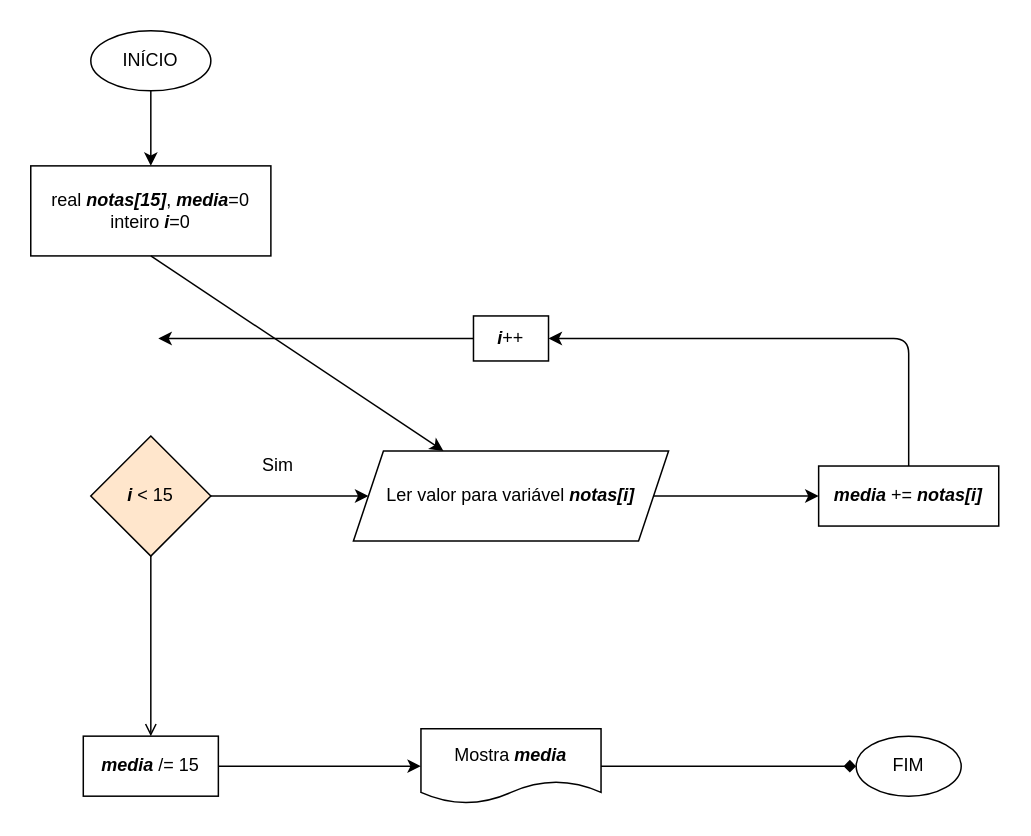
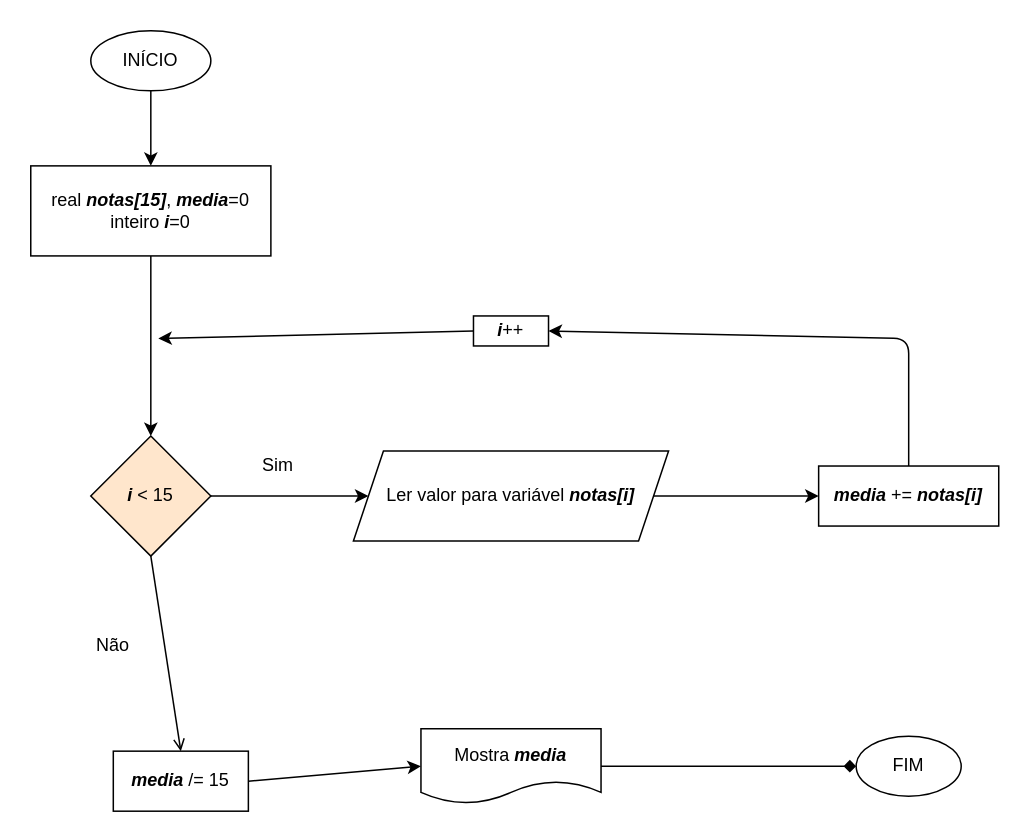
  <mxCell id="0" />
  <mxCell id="1" parent="0" />
  <mxCell id="2" value="INÍCIO" style="ellipse;whiteSpace=wrap;html=1;" vertex="1" parent="1"><mxGeometry x="60" y="20" width="80" height="40" as="geometry" /></mxCell>
  <mxCell id="3" value="real &lt;i&gt;&lt;b&gt;notas[15]&lt;/b&gt;&lt;/i&gt;, &lt;b&gt;&lt;i&gt;media&lt;/i&gt;&lt;/b&gt;=0&lt;br&gt;inteiro &lt;b&gt;&lt;i&gt;i&lt;/i&gt;&lt;/b&gt;=0" style="rounded=0;whiteSpace=wrap;html=1;" vertex="1" parent="1"><mxGeometry x="20" y="110" width="160" height="60" as="geometry" /></mxCell>
  <mxCell id="4" value="&lt;b&gt;&lt;i&gt;i&lt;/i&gt;&lt;/b&gt; &amp;lt; 15" style="rhombus;whiteSpace=wrap;html=1;fillColor=#ffe6cc;" vertex="1" parent="1"><mxGeometry x="60" y="290" width="80" height="80" as="geometry" /></mxCell>
  <mxCell id="5" value="Ler valor para variável &lt;b&gt;&lt;i&gt;notas[i]&lt;/i&gt;&lt;/b&gt;" style="shape=parallelogram;perimeter=parallelogramPerimeter;whiteSpace=wrap;html=1;fixedSize=1;" vertex="1" parent="1"><mxGeometry x="235" y="300" width="210" height="60" as="geometry" /></mxCell>
  <mxCell id="6" value="&lt;i&gt;&lt;b&gt;media&lt;/b&gt;&lt;/i&gt; += &lt;b&gt;&lt;i&gt;notas[i]&lt;/i&gt;&lt;/b&gt;" style="rounded=0;whiteSpace=wrap;html=1;" vertex="1" parent="1"><mxGeometry x="545" y="310" width="120" height="40" as="geometry" /></mxCell>
  <mxCell id="7" value="" style="endArrow=classic;html=1;exitX=0.5;exitY=1;exitDx=0;exitDy=0;entryX=0.5;entryY=0;entryDx=0;entryDy=0;" edge="1" parent="1" source="2" target="3"><mxGeometry width="50" height="50" relative="1" as="geometry"><mxPoint x="355" y="230" as="sourcePoint" /><mxPoint x="405" y="180" as="targetPoint" /></mxGeometry></mxCell>
- <mxCell id="8" value="" style="endArrow=classic;html=1;exitX=0.5;exitY=1;exitDx=0;exitDy=0;" edge="1" parent="1" source="3" target="5"><mxGeometry width="50" height="50" relative="1" as="geometry"><mxPoint x="355" y="230" as="sourcePoint" /><mxPoint x="405" y="180" as="targetPoint" /></mxGeometry></mxCell>
+ <mxCell id="8" value="" style="endArrow=classic;html=1;exitX=0.5;exitY=1;exitDx=0;exitDy=0;entryX=0.5;entryY=0;entryDx=0;entryDy=0;" edge="1" parent="1" source="3" target="4"><mxGeometry width="50" height="50" relative="1" as="geometry"><mxPoint x="355" y="230" as="sourcePoint" /><mxPoint x="405" y="180" as="targetPoint" /></mxGeometry></mxCell>
  <mxCell id="9" value="" style="endArrow=classic;html=1;exitX=1;exitY=0.5;exitDx=0;exitDy=0;entryX=0;entryY=0.5;entryDx=0;entryDy=0;" edge="1" parent="1" source="4" target="5"><mxGeometry width="50" height="50" relative="1" as="geometry"><mxPoint x="355" y="230" as="sourcePoint" /><mxPoint x="405" y="180" as="targetPoint" /></mxGeometry></mxCell>
  <mxCell id="10" value="" style="endArrow=classic;html=1;entryX=0;entryY=0.5;entryDx=0;entryDy=0;exitX=1;exitY=0.5;exitDx=0;exitDy=0;" edge="1" parent="1" source="5" target="6"><mxGeometry width="50" height="50" relative="1" as="geometry"><mxPoint x="355" y="230" as="sourcePoint" /><mxPoint x="405" y="180" as="targetPoint" /></mxGeometry></mxCell>
- <mxCell id="11" value="&lt;b&gt;&lt;i&gt;i&lt;/i&gt;&lt;/b&gt;++" style="rounded=0;whiteSpace=wrap;html=1;" vertex="1" parent="1"><mxGeometry x="315" y="210" width="50" height="30" as="geometry" /></mxCell>
+ <mxCell id="11" value="&lt;b&gt;&lt;i&gt;i&lt;/i&gt;&lt;/b&gt;++" style="rounded=0;whiteSpace=wrap;html=1;" vertex="1" parent="1"><mxGeometry x="315" y="210" width="50" height="20" as="geometry" /></mxCell>
  <mxCell id="12" value="" style="endArrow=classic;html=1;exitX=0.5;exitY=0;exitDx=0;exitDy=0;entryX=1;entryY=0.5;entryDx=0;entryDy=0;" edge="1" parent="1" source="6" target="11"><mxGeometry width="50" height="50" relative="1" as="geometry"><mxPoint x="355" y="230" as="sourcePoint" /><mxPoint x="405" y="180" as="targetPoint" /><Array as="points"><mxPoint x="605" y="225" /></Array></mxGeometry></mxCell>
  <mxCell id="13" value="" style="endArrow=classic;html=1;exitX=0;exitY=0.5;exitDx=0;exitDy=0;" edge="1" parent="1" source="11"><mxGeometry width="50" height="50" relative="1" as="geometry"><mxPoint x="355" y="230" as="sourcePoint" /><mxPoint x="105" y="225" as="targetPoint" /></mxGeometry></mxCell>
- <mxCell id="14" value="&lt;b&gt;&lt;i&gt;media&lt;/i&gt;&lt;/b&gt; /= 15" style="rounded=0;whiteSpace=wrap;html=1;" vertex="1" parent="1"><mxGeometry x="55" y="490" width="90" height="40" as="geometry" /></mxCell>
+ <mxCell id="14" value="&lt;b&gt;&lt;i&gt;media&lt;/i&gt;&lt;/b&gt; /= 15" style="rounded=0;whiteSpace=wrap;html=1;" vertex="1" parent="1"><mxGeometry x="75" y="500" width="90" height="40" as="geometry" /></mxCell>
  <mxCell id="15" value="Mostra &lt;b&gt;&lt;i&gt;media&lt;/i&gt;&lt;/b&gt;" style="shape=document;whiteSpace=wrap;html=1;boundedLbl=1;" vertex="1" parent="1"><mxGeometry x="280" y="485" width="120" height="50" as="geometry" /></mxCell>
  <mxCell id="16" value="FIM" style="ellipse;whiteSpace=wrap;html=1;" vertex="1" parent="1"><mxGeometry x="570" y="490" width="70" height="40" as="geometry" /></mxCell>
  <mxCell id="17" value="" style="endArrow=open;html=1;exitX=0.5;exitY=1;exitDx=0;exitDy=0;entryX=0.5;entryY=0;entryDx=0;entryDy=0;" edge="1" parent="1" source="4" target="14"><mxGeometry width="50" height="50" relative="1" as="geometry"><mxPoint x="355" y="370" as="sourcePoint" /><mxPoint x="405" y="320" as="targetPoint" /></mxGeometry></mxCell>
  <mxCell id="18" value="" style="endArrow=classic;html=1;exitX=1;exitY=0.5;exitDx=0;exitDy=0;entryX=0;entryY=0.5;entryDx=0;entryDy=0;" edge="1" parent="1" source="14" target="15"><mxGeometry width="50" height="50" relative="1" as="geometry"><mxPoint x="355" y="370" as="sourcePoint" /><mxPoint x="405" y="320" as="targetPoint" /></mxGeometry></mxCell>
  <mxCell id="19" value="" style="endArrow=diamond;html=1;entryX=0;entryY=0.5;entryDx=0;entryDy=0;exitX=1;exitY=0.5;exitDx=0;exitDy=0;" edge="1" parent="1" source="15" target="16"><mxGeometry width="50" height="50" relative="1" as="geometry"><mxPoint x="355" y="370" as="sourcePoint" /><mxPoint x="405" y="320" as="targetPoint" /></mxGeometry></mxCell>
  <mxCell id="20" value="Sim" style="text;html=1;strokeColor=none;fillColor=none;align=center;verticalAlign=middle;whiteSpace=wrap;rounded=0;" vertex="1" parent="1"><mxGeometry x="165" y="300" width="40" height="20" as="geometry" /></mxCell>
+ <mxCell id="21" value="Não" style="text;html=1;strokeColor=none;fillColor=none;align=center;verticalAlign=middle;whiteSpace=wrap;rounded=0;" vertex="1" parent="1"><mxGeometry x="55" y="420" width="40" height="20" as="geometry" /></mxCell>
